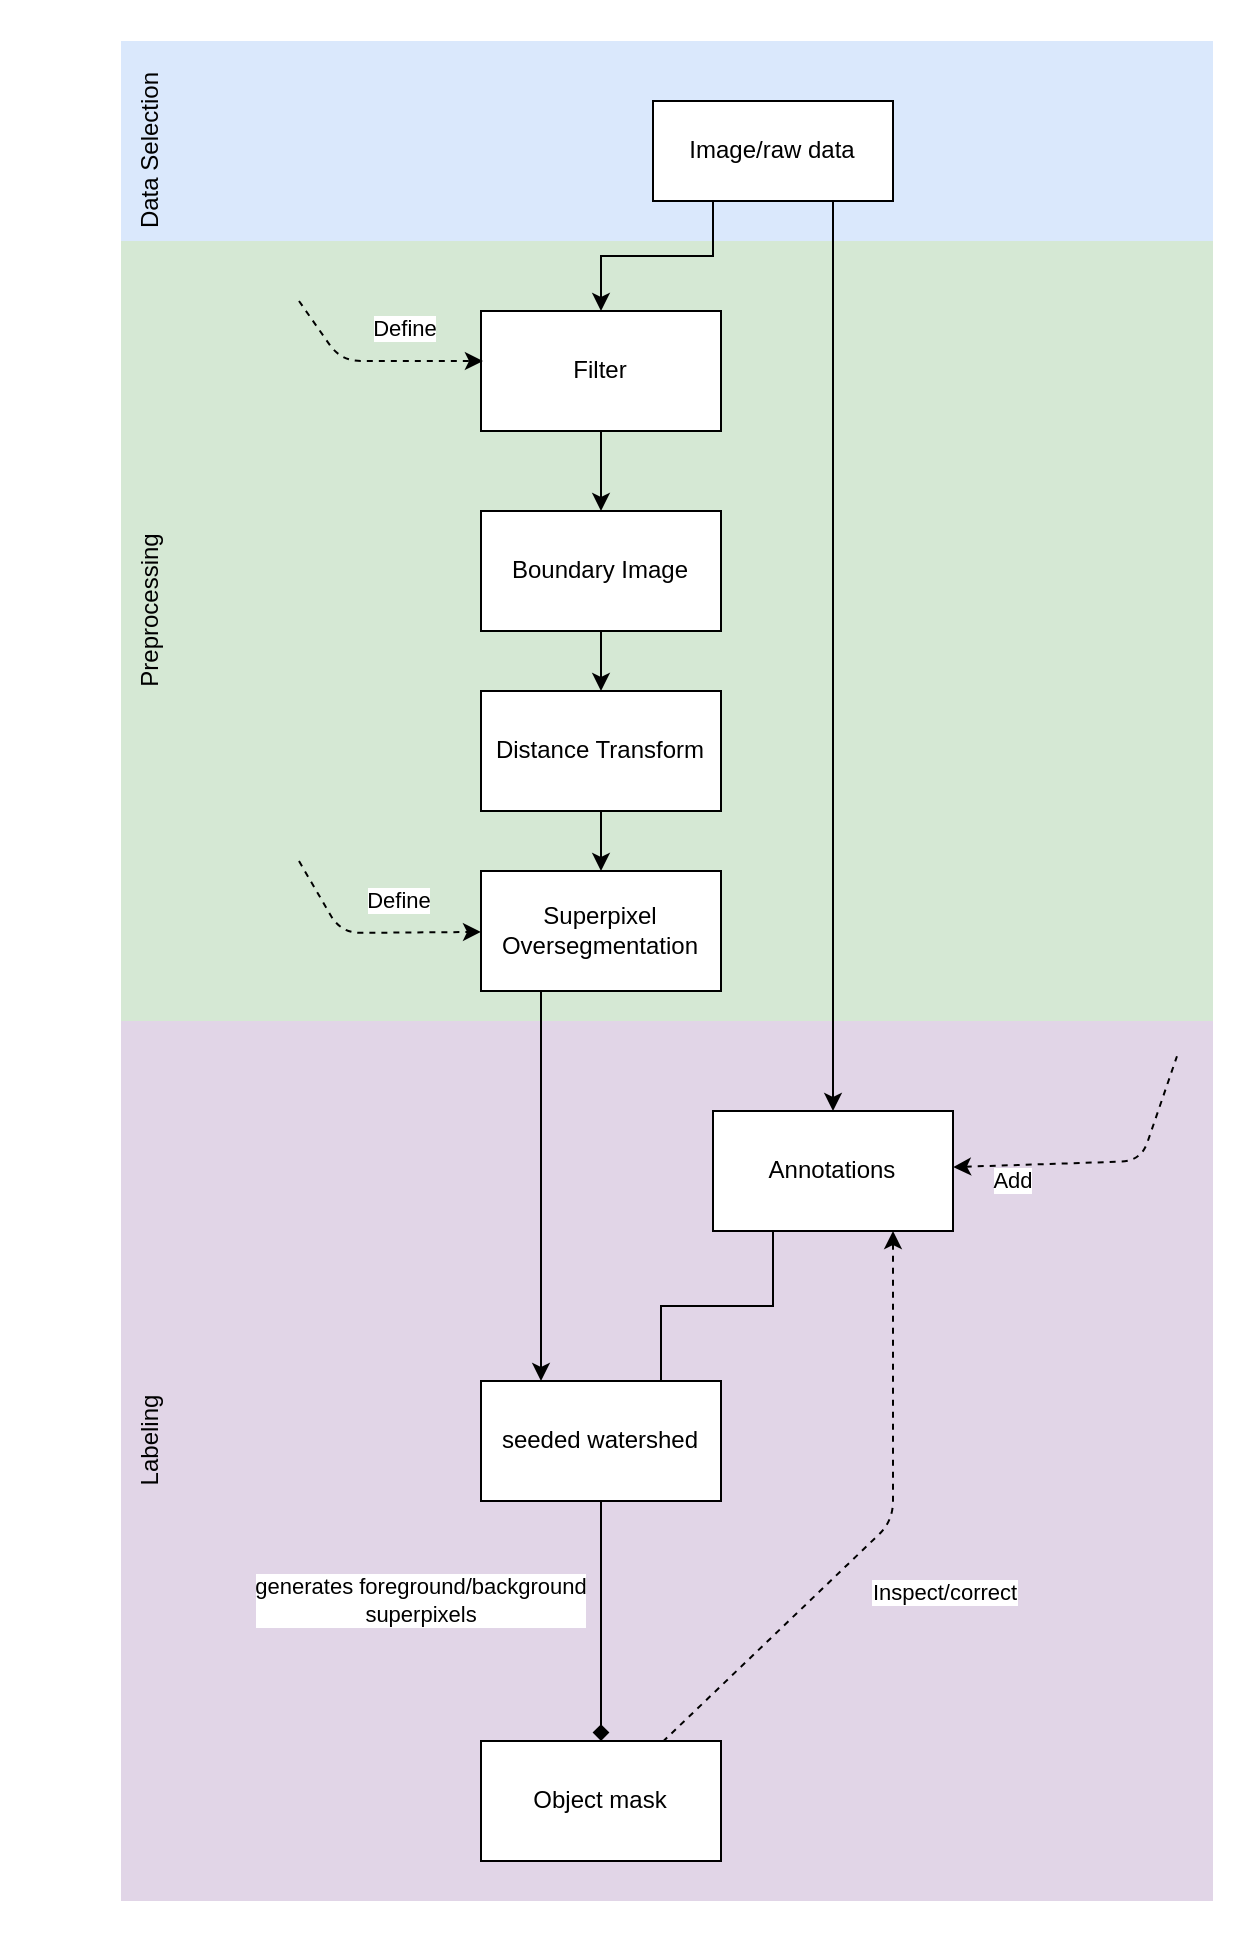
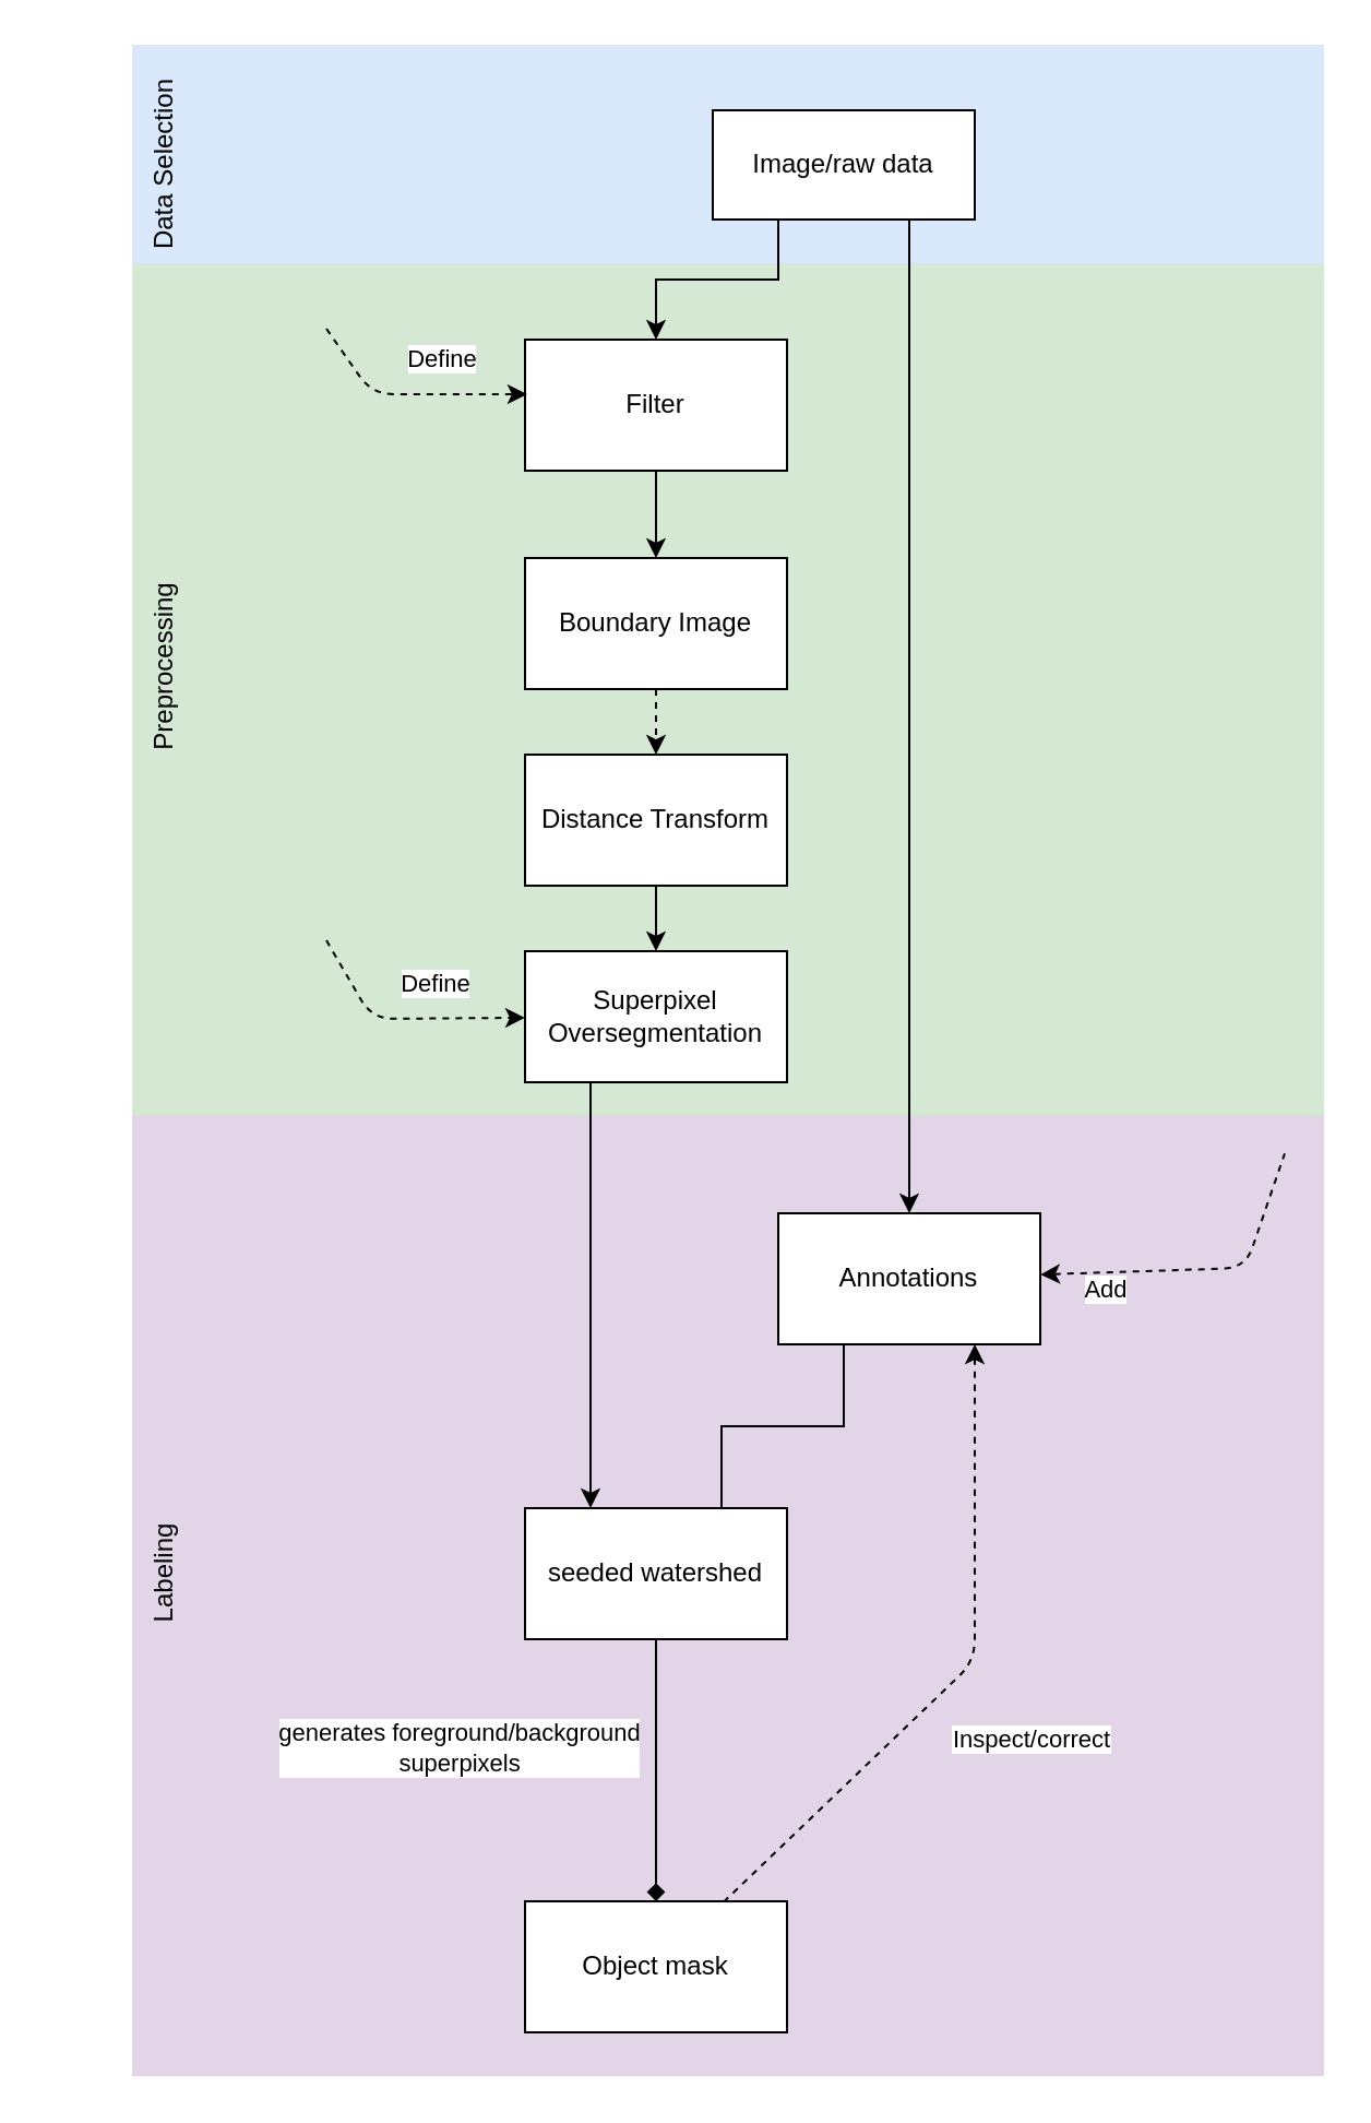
  <mxCell id="0" />
  <mxCell id="1" parent="0" />
  <mxCell id="2" value="" style="rounded=0;whiteSpace=wrap;html=1;fillColor=#dae8fc;strokeColor=none;" vertex="1" parent="1"><mxGeometry x="60" y="20" width="546" height="100" as="geometry" /></mxCell>
  <mxCell id="3" value="" style="rounded=0;whiteSpace=wrap;html=1;fillColor=#e1d5e7;strokeColor=none;" vertex="1" parent="1"><mxGeometry x="60" y="510" width="546" height="440" as="geometry" /></mxCell>
  <mxCell id="4" value="" style="rounded=0;whiteSpace=wrap;html=1;fillColor=#d5e8d4;strokeColor=none;" vertex="1" parent="1"><mxGeometry x="60" y="120" width="546" height="390" as="geometry" /></mxCell>
  <mxCell id="5" style="edgeStyle=orthogonalEdgeStyle;rounded=0;orthogonalLoop=1;jettySize=auto;html=1;exitX=0.75;exitY=1;exitDx=0;exitDy=0;entryX=0.5;entryY=0;entryDx=0;entryDy=0;" edge="1" parent="1" source="7" target="11"><mxGeometry relative="1" as="geometry" /></mxCell>
  <mxCell id="6" style="edgeStyle=orthogonalEdgeStyle;rounded=0;orthogonalLoop=1;jettySize=auto;html=1;exitX=0.25;exitY=1;exitDx=0;exitDy=0;" edge="1" parent="1" source="7" target="9"><mxGeometry relative="1" as="geometry" /></mxCell>
  <mxCell id="7" value="Image/raw data" style="rounded=0;whiteSpace=wrap;html=1;" parent="1" vertex="1"><mxGeometry x="326" y="50" width="120" height="50" as="geometry" /></mxCell>
  <mxCell id="8" style="edgeStyle=orthogonalEdgeStyle;rounded=0;orthogonalLoop=1;jettySize=auto;html=1;exitX=0.5;exitY=1;exitDx=0;exitDy=0;" edge="1" parent="1" source="9" target="18"><mxGeometry relative="1" as="geometry" /></mxCell>
  <mxCell id="9" value="Filter&lt;br&gt;" style="rounded=0;whiteSpace=wrap;html=1;" parent="1" vertex="1"><mxGeometry x="240" y="155" width="120" height="60" as="geometry" /></mxCell>
  <mxCell id="10" style="edgeStyle=orthogonalEdgeStyle;rounded=0;orthogonalLoop=1;jettySize=auto;html=1;entryX=0.75;entryY=0;entryDx=0;entryDy=0;exitX=0.25;exitY=1;exitDx=0;exitDy=0;endArrow=none;" edge="1" parent="1" source="11" target="13"><mxGeometry relative="1" as="geometry" /></mxCell>
  <mxCell id="11" value="Annotations&lt;br&gt;" style="rounded=0;whiteSpace=wrap;html=1;" parent="1" vertex="1"><mxGeometry x="356" y="555" width="120" height="60" as="geometry" /></mxCell>
  <mxCell id="12" value="generates foreground/background&lt;br&gt;superpixels&lt;br&gt;" style="edgeStyle=orthogonalEdgeStyle;rounded=0;orthogonalLoop=1;jettySize=auto;html=1;exitX=0.5;exitY=1;exitDx=0;exitDy=0;entryX=0.5;entryY=0;entryDx=0;entryDy=0;endArrow=diamond;" parent="1" source="13" target="14" edge="1"><mxGeometry x="-0.171" y="-90" relative="1" as="geometry"><mxPoint as="offset" /></mxGeometry></mxCell>
  <mxCell id="13" value="seeded watershed&lt;br&gt;" style="rounded=0;whiteSpace=wrap;html=1;" parent="1" vertex="1"><mxGeometry x="240" y="690" width="120" height="60" as="geometry" /></mxCell>
  <mxCell id="14" value="Object mask&lt;br&gt;" style="rounded=0;whiteSpace=wrap;html=1;" parent="1" vertex="1"><mxGeometry x="240" y="870" width="120" height="60" as="geometry" /></mxCell>
  <mxCell id="15" value="Inspect/correct&lt;br&gt;" style="endArrow=none;dashed=1;html=1;exitX=0.75;exitY=1;exitDx=0;exitDy=0;endFill=0;startArrow=classic;startFill=1;" parent="1" source="11" target="14" edge="1"><mxGeometry x="-0.005" y="44" width="50" height="50" relative="1" as="geometry"><mxPoint x="180" y="750" as="sourcePoint" /><mxPoint x="230" y="700" as="targetPoint" /><Array as="points"><mxPoint x="446" y="760" /></Array><mxPoint as="offset" /></mxGeometry></mxCell>
  <mxCell id="16" value="Add&lt;br&gt;" style="endArrow=none;dashed=1;html=1;endFill=0;startArrow=classic;startFill=1;entryX=0.967;entryY=0.04;entryDx=0;entryDy=0;entryPerimeter=0;" parent="1" edge="1" target="3" source="11"><mxGeometry x="-0.595" y="-8" width="50" height="50" relative="1" as="geometry"><mxPoint x="506.5" y="580" as="sourcePoint" /><mxPoint x="590" y="560" as="targetPoint" /><Array as="points"><mxPoint x="570" y="580" /></Array><mxPoint as="offset" /></mxGeometry></mxCell>
- <mxCell id="17" style="edgeStyle=orthogonalEdgeStyle;rounded=0;orthogonalLoop=1;jettySize=auto;html=1;exitX=0.5;exitY=1;exitDx=0;exitDy=0;entryX=0.5;entryY=0;entryDx=0;entryDy=0;" edge="1" parent="1" source="18" target="22"><mxGeometry relative="1" as="geometry" /></mxCell>
+ <mxCell id="17" style="edgeStyle=orthogonalEdgeStyle;rounded=0;orthogonalLoop=1;jettySize=auto;html=1;exitX=0.5;exitY=1;exitDx=0;exitDy=0;entryX=0.5;entryY=0;entryDx=0;entryDy=0;dashed=1;" edge="1" parent="1" source="18" target="22"><mxGeometry relative="1" as="geometry" /></mxCell>
  <mxCell id="18" value="Boundary Image&lt;br&gt;" style="rounded=0;whiteSpace=wrap;html=1;" parent="1" vertex="1"><mxGeometry x="240" y="255" width="120" height="60" as="geometry" /></mxCell>
  <mxCell id="19" style="edgeStyle=orthogonalEdgeStyle;rounded=0;orthogonalLoop=1;jettySize=auto;html=1;exitX=0.25;exitY=1;exitDx=0;exitDy=0;entryX=0.25;entryY=0;entryDx=0;entryDy=0;" edge="1" parent="1" source="20" target="13"><mxGeometry relative="1" as="geometry" /></mxCell>
  <mxCell id="20" value="Superpixel Oversegmentation&lt;br&gt;" style="rounded=0;whiteSpace=wrap;html=1;" parent="1" vertex="1"><mxGeometry x="240" y="435" width="120" height="60" as="geometry" /></mxCell>
  <mxCell id="21" style="edgeStyle=orthogonalEdgeStyle;rounded=0;orthogonalLoop=1;jettySize=auto;html=1;exitX=0.5;exitY=1;exitDx=0;exitDy=0;" edge="1" parent="1" source="22" target="20"><mxGeometry relative="1" as="geometry" /></mxCell>
  <mxCell id="22" value="Distance Transform&lt;br&gt;" style="rounded=0;whiteSpace=wrap;html=1;" parent="1" vertex="1"><mxGeometry x="240" y="345" width="120" height="60" as="geometry" /></mxCell>
  <mxCell id="23" value="Define&lt;br&gt;" style="endArrow=classic;dashed=1;html=1;startArrow=none;startFill=0;endFill=1;exitX=0.163;exitY=0.795;exitDx=0;exitDy=0;exitPerimeter=0;" edge="1" parent="1" source="4" target="20"><mxGeometry x="0.28" y="16" width="50" height="50" relative="1" as="geometry"><mxPoint x="110" y="400" as="sourcePoint" /><mxPoint x="240.345" y="469.931" as="targetPoint" /><Array as="points"><mxPoint x="170" y="466" /></Array><mxPoint as="offset" /></mxGeometry></mxCell>
  <mxCell id="24" value="Data Selection" style="text;html=1;strokeColor=none;fillColor=none;align=center;verticalAlign=middle;whiteSpace=wrap;rounded=0;rotation=-90;" vertex="1" parent="1"><mxGeometry x="20" y="65" width="110" height="20" as="geometry" /></mxCell>
  <mxCell id="25" value="Labeling&lt;br&gt;" style="text;html=1;strokeColor=none;fillColor=none;align=center;verticalAlign=middle;whiteSpace=wrap;rounded=0;rotation=-90;" vertex="1" parent="1"><mxGeometry x="20" y="710" width="110" height="20" as="geometry" /></mxCell>
  <mxCell id="26" value="Preprocessing&lt;br&gt;" style="text;html=1;strokeColor=none;fillColor=none;align=center;verticalAlign=middle;whiteSpace=wrap;rounded=0;rotation=-90;" vertex="1" parent="1"><mxGeometry x="20" y="295" width="110" height="20" as="geometry" /></mxCell>
  <mxCell id="27" value="Define&lt;br&gt;" style="endArrow=classic;dashed=1;html=1;startArrow=none;startFill=0;endFill=1;exitX=0.163;exitY=0.795;exitDx=0;exitDy=0;exitPerimeter=0;entryX=0.008;entryY=0.417;entryDx=0;entryDy=0;entryPerimeter=0;" edge="1" parent="1" target="9"><mxGeometry x="0.28" y="16" width="50" height="50" relative="1" as="geometry"><mxPoint x="149" y="150" as="sourcePoint" /><mxPoint x="240.5" y="185.46" as="targetPoint" /><Array as="points"><mxPoint x="170" y="180" /></Array><mxPoint as="offset" /></mxGeometry></mxCell>
